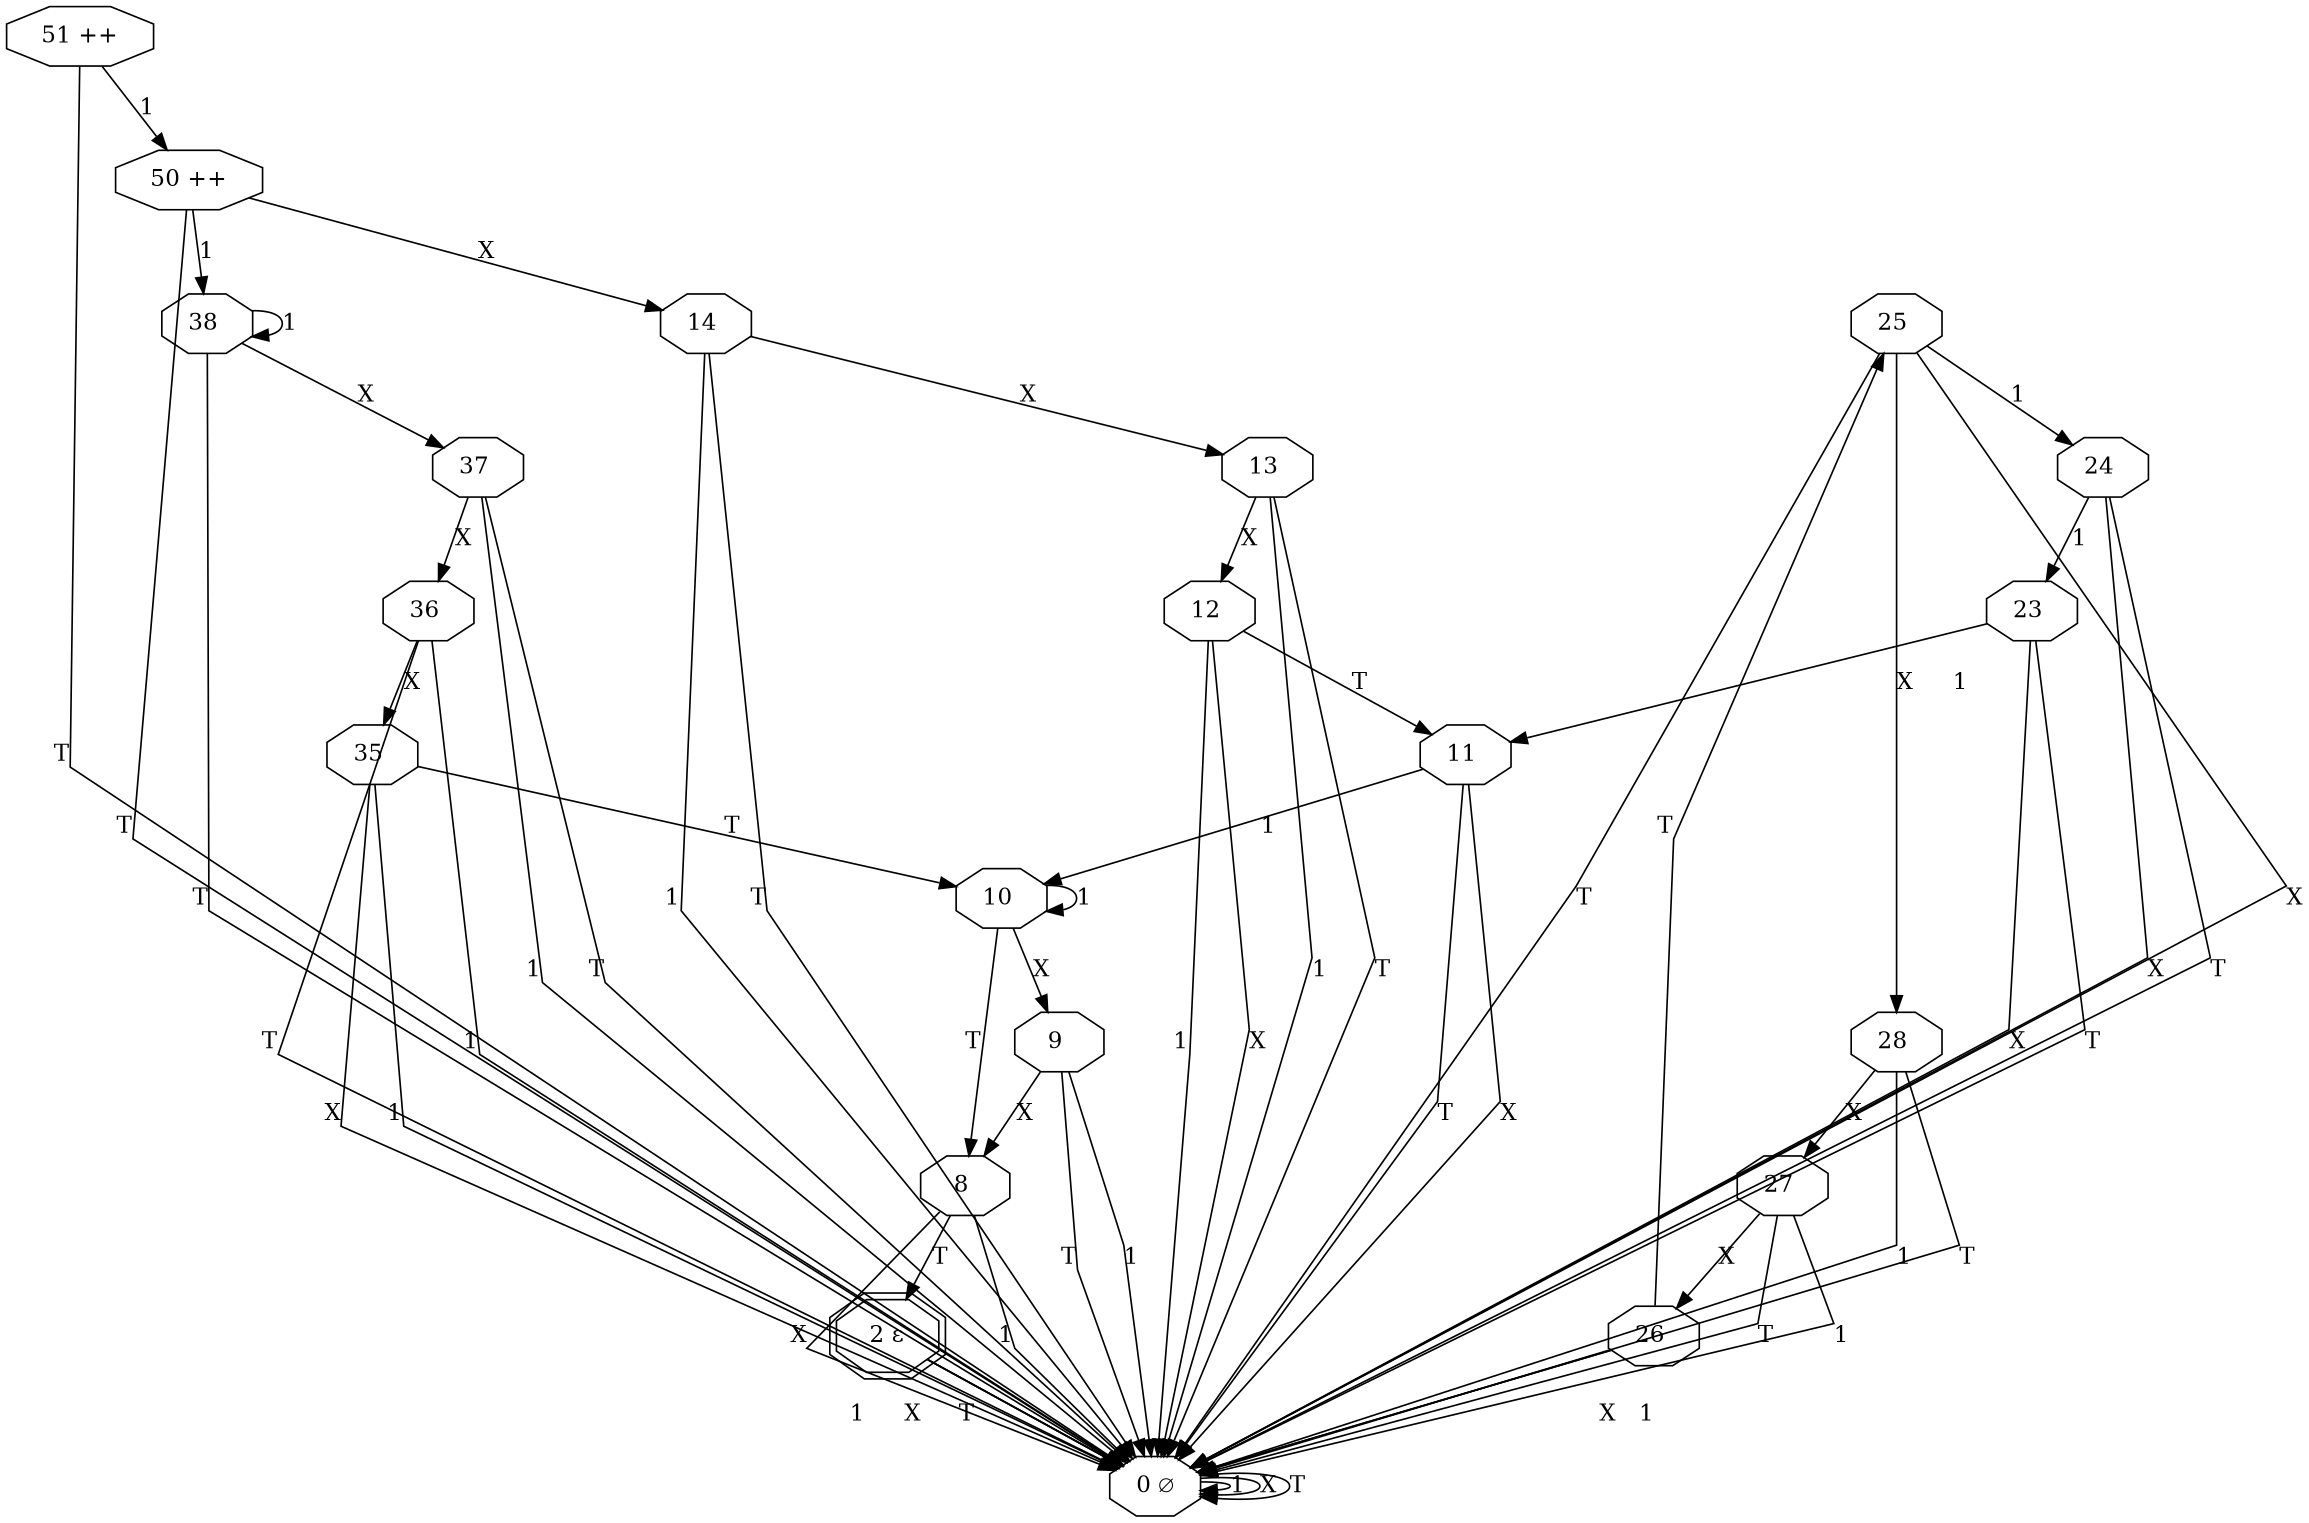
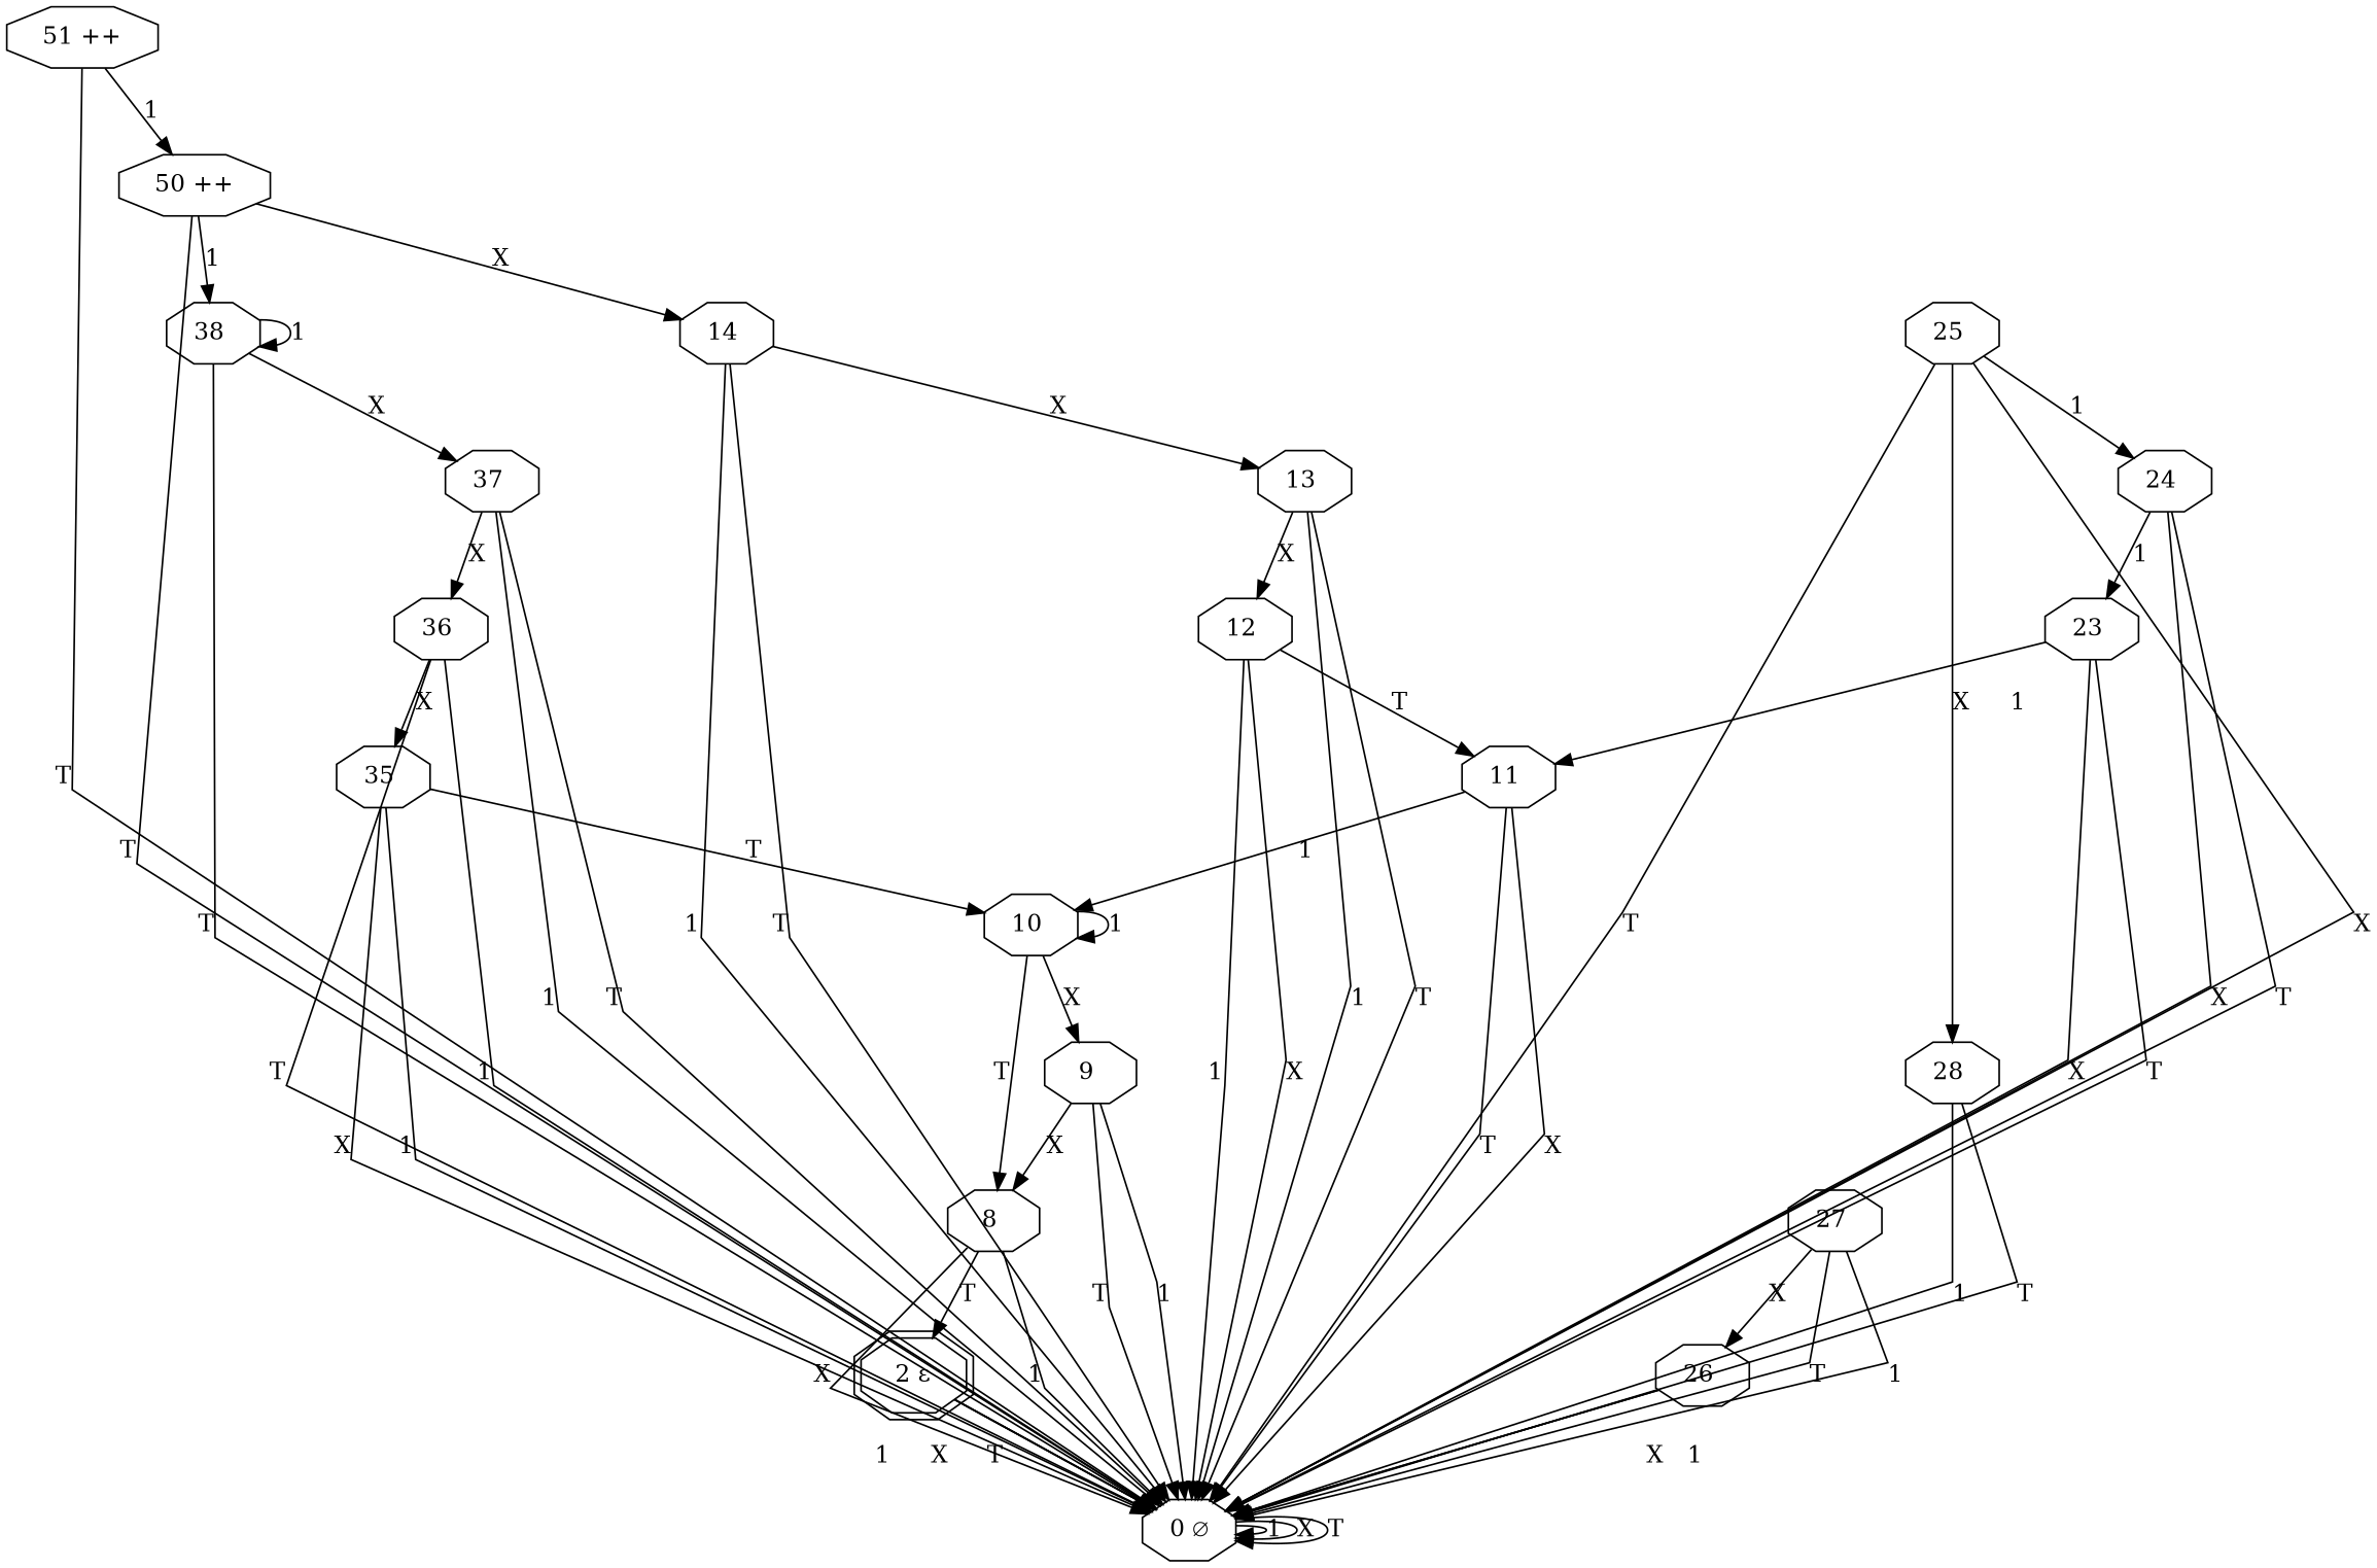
  digraph {
    splines=false
    node [shape=octagon]
    n1 [label="51 ++"]
    n2 [label="0 &#8709;"]
    n3 [label="50 ++"]
    n4 [label="38 "]
    n5 [label="14 "]
    n6 [label="28 "]
    n7 [label="27 "]
    n8 [label="37 "]
    n9 [label="13 "]
    n10 [label="26 "]
    n11 [label="36 "]
    n12 [label="12 "]
    n13 [label="25 "]
    n14 [label="35 "]
    n15 [label="11 "]
    n16 [label="24 "]
    n17 [label="10 "]
    n18 [label="23 "]
    n19 [label="9 "]
    n20 [label="8 "]
    n21 [label="2 &#949;" shape=doubleoctagon]
    n1 -> n2 [label=T]
    n1 -> n3 [label=1]
    n2 -> n2 [label=1]
    n2 -> n2 [label=X]
    n2 -> n2 [label=T]
    n3 -> n2 [label=T]
    n3 -> n4 [label=1]
    n3 -> n5 [label=X]
    n4 -> n2 [label=T]
    n4 -> n4 [label=1]
    n4 -> n8 [label=X]
    n5 -> n2 [label=1]
    n5 -> n2 [label=T]
    n5 -> n9 [label=X]
    n6 -> n2 [label=1]
    n6 -> n2 [label=T]
-   n6 -> n7 [label=X]
    n7 -> n2 [label=1]
    n7 -> n2 [label=T]
    n7 -> n10 [label=X]
    n8 -> n2 [label=1]
    n8 -> n2 [label=T]
    n8 -> n11 [label=X]
    n9 -> n2 [label=1]
    n9 -> n2 [label=T]
    n9 -> n12 [label=X]
    n10 -> n2 [label=1]
    n10 -> n2 [label=X]
-   n10 -> n13 [label=T]
    n11 -> n2 [label=1]
    n11 -> n2 [label=T]
    n11 -> n14 [label=X]
    n12 -> n2 [label=1]
    n12 -> n2 [label=X]
    n12 -> n15 [label=T]
    n13 -> n2 [label=X]
    n13 -> n2 [label=T]
    n13 -> n6 [label=X]
    n13 -> n16 [label=1]
    n14 -> n2 [label=1]
    n14 -> n2 [label=X]
    n14 -> n17 [label=T]
    n15 -> n2 [label=X]
    n15 -> n2 [label=T]
    n15 -> n17 [label=1]
    n16 -> n2 [label=X]
    n16 -> n2 [label=T]
    n16 -> n18 [label=1]
    n17 -> n17 [label=1]
    n17 -> n19 [label=X]
    n17 -> n20 [label=T]
    n18 -> n2 [label=X]
    n18 -> n2 [label=T]
    n18 -> n15 [label=1]
    n19 -> n2 [label=1]
    n19 -> n2 [label=T]
    n19 -> n20 [label=X]
    n20 -> n2 [label=1]
    n20 -> n2 [label=X]
    n20 -> n21 [label=T]
    n21 -> n2 [label=1]
    n21 -> n2 [label=X]
    n21 -> n2 [label=T]
  }
